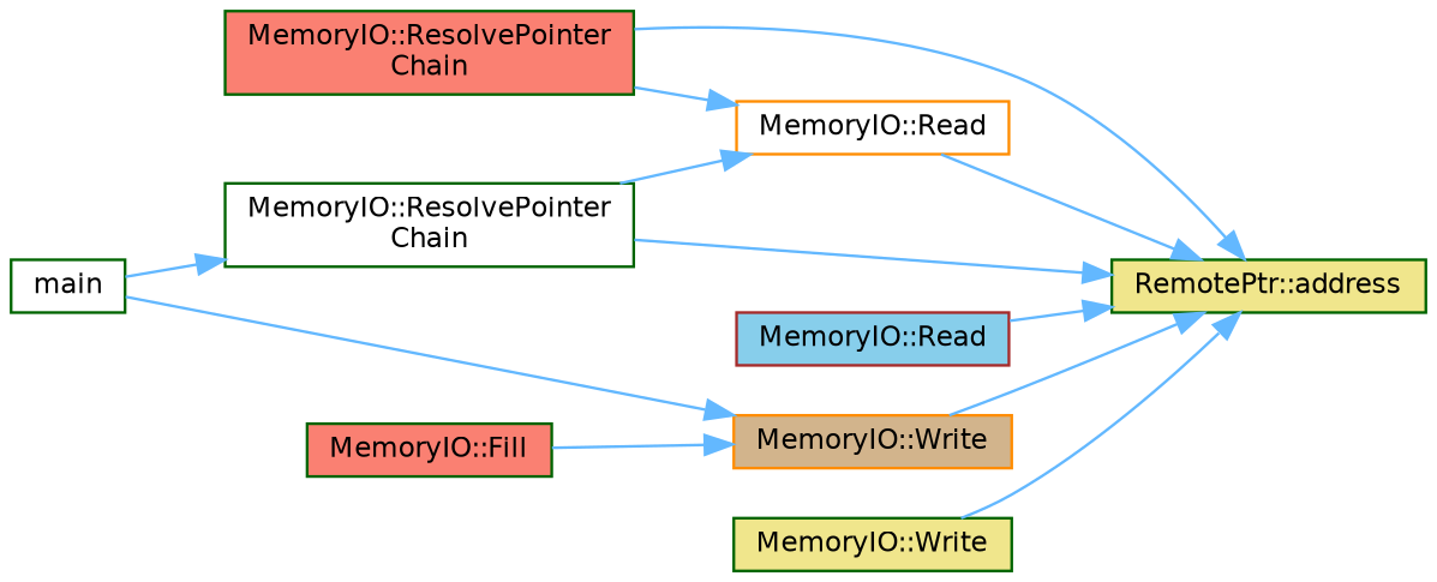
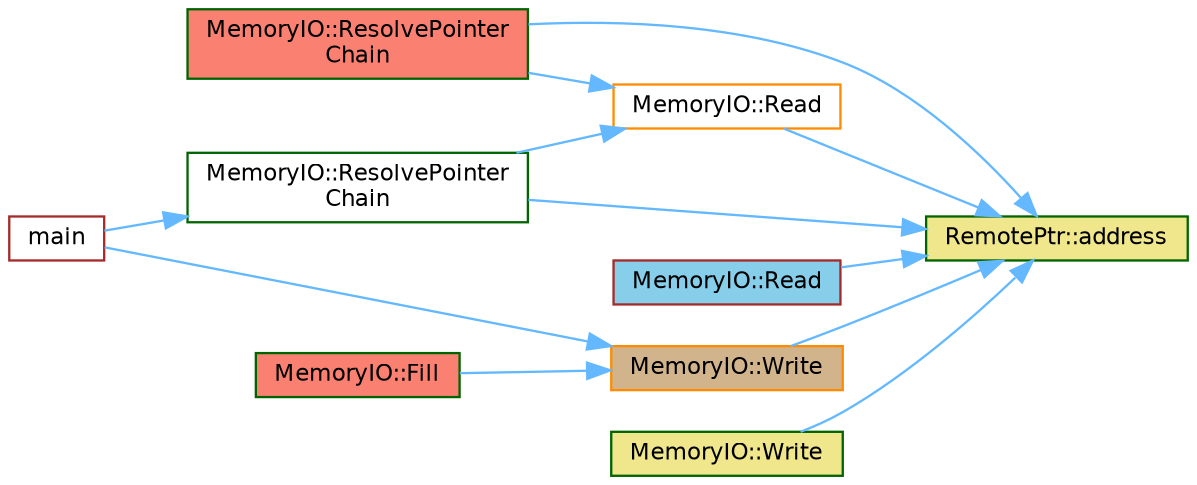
  digraph {
    rankdir=RL
    node [color=darkgreen fillcolor=white fontname=Helvetica fontsize=10 shape=box style=filled]
    edge [color=steelblue1 dir=back fontname=Helvetica fontsize=10 labelfontname=Helvetica labelfontsize=10 style=solid]
    n1 [fillcolor=khaki fontcolor=black height=0.2 label="RemotePtr::address" width=0.4]
    n2 [color=darkorange height=0.2 label="MemoryIO::Read" width=0.4]
    n3 [fillcolor=salmon height=0.2 label="MemoryIO::ResolvePointer\lChain" width=0.4]
    n4 [height=0.2 label="MemoryIO::ResolvePointer\lChain" width=0.4]
    n5 [color=brown fillcolor=skyblue height=0.2 label="MemoryIO::Read" width=0.4]
    n6 [color=darkorange fillcolor=tan height=0.2 label="MemoryIO::Write" width=0.4]
    n7 [fillcolor=khaki height=0.2 label="MemoryIO::Write" width=0.4]
-   n8 [height=0.2 label=main width=0.4]
+   n8 [color=brown height=0.2 label=main width=0.4]
    n9 [fillcolor=salmon height=0.2 label="MemoryIO::Fill" width=0.4]
    n1 -> n2
    n1 -> n3
    n1 -> n4
    n1 -> n5
    n1 -> n6
    n1 -> n7
    n2 -> n3
    n2 -> n4
    n4 -> n8
    n6 -> n8
    n6 -> n9
  }
